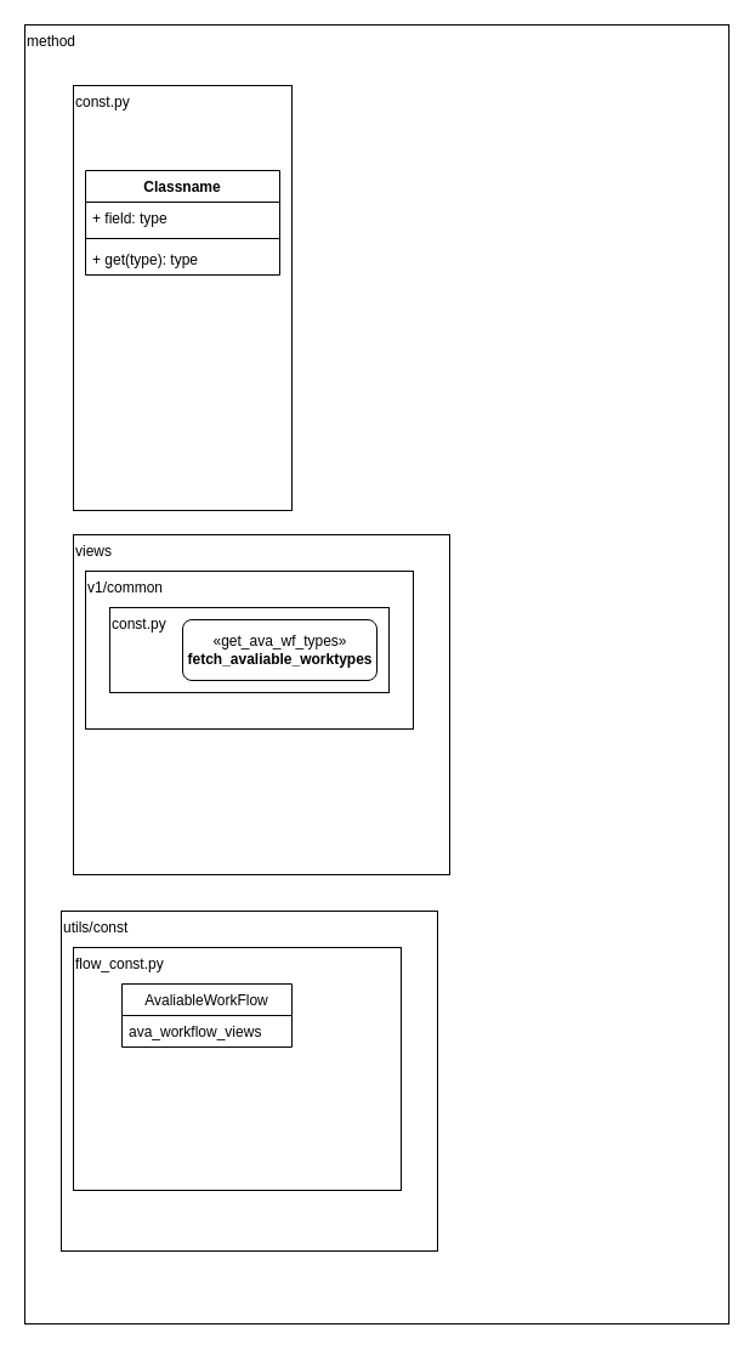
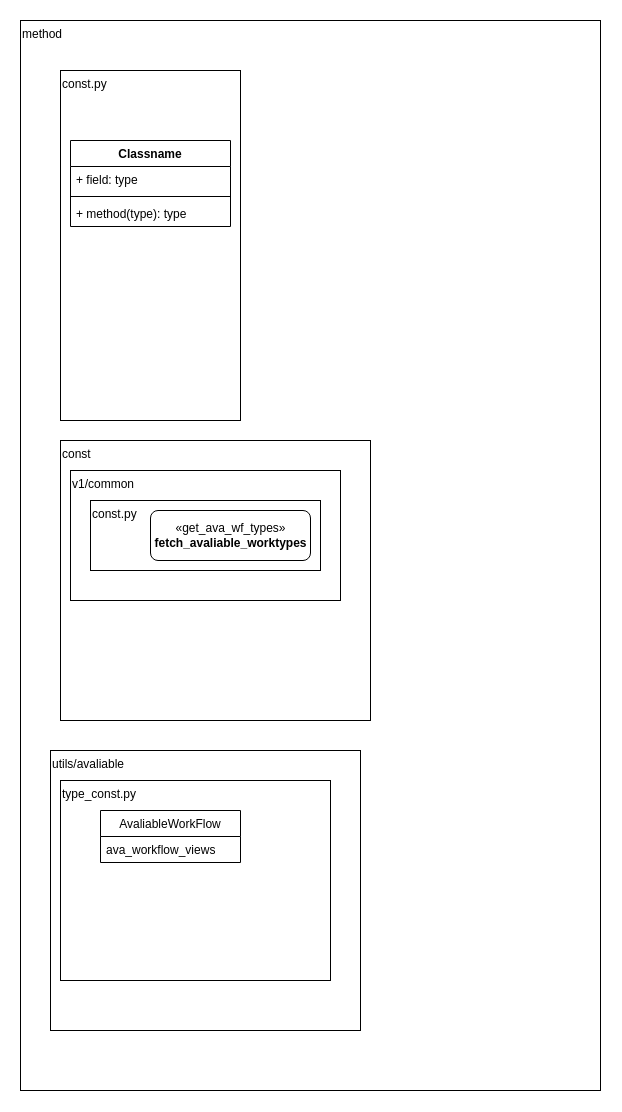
  <mxCell id="0" />
  <mxCell id="1" parent="0" />
  <mxCell id="2" value="Classname" style="swimlane;fontStyle=1;align=center;verticalAlign=top;childLayout=stackLayout;horizontal=1;startSize=26;horizontalStack=0;resizeParent=1;resizeParentMax=0;resizeLast=0;collapsible=1;marginBottom=0;" vertex="1" parent="1"><mxGeometry x="70" y="140" width="160" height="86" as="geometry" /></mxCell>
  <mxCell id="3" value="+ field: type" style="text;strokeColor=none;fillColor=none;align=left;verticalAlign=top;spacingLeft=4;spacingRight=4;overflow=hidden;rotatable=0;points=[[0,0.5],[1,0.5]];portConstraint=eastwest;" vertex="1" parent="2"><mxGeometry y="26" width="160" height="26" as="geometry" /></mxCell>
  <mxCell id="4" value="" style="line;strokeWidth=1;fillColor=none;align=left;verticalAlign=middle;spacingTop=-1;spacingLeft=3;spacingRight=3;rotatable=0;labelPosition=right;points=[];portConstraint=eastwest;" vertex="1" parent="2"><mxGeometry y="52" width="160" height="8" as="geometry" /></mxCell>
- <mxCell id="5" value="+ get(type): type" style="text;strokeColor=none;fillColor=none;align=left;verticalAlign=top;spacingLeft=4;spacingRight=4;overflow=hidden;rotatable=0;points=[[0,0.5],[1,0.5]];portConstraint=eastwest;" vertex="1" parent="2"><mxGeometry y="60" width="160" height="26" as="geometry" /></mxCell>
+ <mxCell id="5" value="+ method(type): type" style="text;strokeColor=none;fillColor=none;align=left;verticalAlign=top;spacingLeft=4;spacingRight=4;overflow=hidden;rotatable=0;points=[[0,0.5],[1,0.5]];portConstraint=eastwest;" vertex="1" parent="2"><mxGeometry y="60" width="160" height="26" as="geometry" /></mxCell>
  <mxCell id="6" value="method" style="rounded=0;whiteSpace=wrap;html=1;fillColor=none;align=left;verticalAlign=top;" vertex="1" parent="1"><mxGeometry x="20" y="20" width="580" height="1070" as="geometry" /></mxCell>
  <mxCell id="7" value="const.py" style="rounded=0;whiteSpace=wrap;html=1;fillColor=none;verticalAlign=top;align=left;" vertex="1" parent="1"><mxGeometry x="60" y="70" width="180" height="350" as="geometry" /></mxCell>
- <mxCell id="8" value="views" style="rounded=0;whiteSpace=wrap;html=1;fillColor=none;align=left;verticalAlign=top;" vertex="1" parent="1"><mxGeometry x="60" y="440" width="310" height="280" as="geometry" /></mxCell>
+ <mxCell id="8" value="const" style="rounded=0;whiteSpace=wrap;html=1;fillColor=none;align=left;verticalAlign=top;" vertex="1" parent="1"><mxGeometry x="60" y="440" width="310" height="280" as="geometry" /></mxCell>
  <mxCell id="9" value="v1/common" style="rounded=0;whiteSpace=wrap;html=1;fillColor=none;align=left;verticalAlign=top;" vertex="1" parent="1"><mxGeometry x="70" y="470" width="270" height="130" as="geometry" /></mxCell>
  <mxCell id="10" value="const.py" style="rounded=0;whiteSpace=wrap;html=1;fillColor=none;align=left;verticalAlign=top;" vertex="1" parent="1"><mxGeometry x="90" y="500" width="230" height="70" as="geometry" /></mxCell>
  <mxCell id="11" value="«get_ava_wf_types»&lt;br&gt;&lt;b&gt;fetch_avaliable_worktypes&lt;/b&gt;" style="html=1;fillColor=none;rounded=1;" vertex="1" parent="1"><mxGeometry x="150" y="510" width="160" height="50" as="geometry" /></mxCell>
- <mxCell id="12" value="utils/const" style="rounded=0;whiteSpace=wrap;html=1;fillColor=none;align=left;verticalAlign=top;" vertex="1" parent="1"><mxGeometry x="50" y="750" width="310" height="280" as="geometry" /></mxCell>
- <mxCell id="13" value="flow_const.py" style="rounded=0;whiteSpace=wrap;html=1;fillColor=none;align=left;verticalAlign=top;" vertex="1" parent="1"><mxGeometry x="60" y="780" width="270" height="200" as="geometry" /></mxCell>
+ <mxCell id="12" value="utils/avaliable" style="rounded=0;whiteSpace=wrap;html=1;fillColor=none;align=left;verticalAlign=top;" vertex="1" parent="1"><mxGeometry x="50" y="750" width="310" height="280" as="geometry" /></mxCell>
+ <mxCell id="13" value="type_const.py" style="rounded=0;whiteSpace=wrap;html=1;fillColor=none;align=left;verticalAlign=top;" vertex="1" parent="1"><mxGeometry x="60" y="780" width="270" height="200" as="geometry" /></mxCell>
  <mxCell id="14" value="AvaliableWorkFlow" style="swimlane;fontStyle=0;childLayout=stackLayout;horizontal=1;startSize=26;fillColor=none;horizontalStack=0;resizeParent=1;resizeParentMax=0;resizeLast=0;collapsible=1;marginBottom=0;" vertex="1" parent="1"><mxGeometry x="100" y="810" width="140" height="52" as="geometry" /></mxCell>
  <mxCell id="15" value="ava_workflow_views" style="text;strokeColor=none;fillColor=none;align=left;verticalAlign=top;spacingLeft=4;spacingRight=4;overflow=hidden;rotatable=0;points=[[0,0.5],[1,0.5]];portConstraint=eastwest;" vertex="1" parent="14"><mxGeometry y="26" width="140" height="26" as="geometry" /></mxCell>
